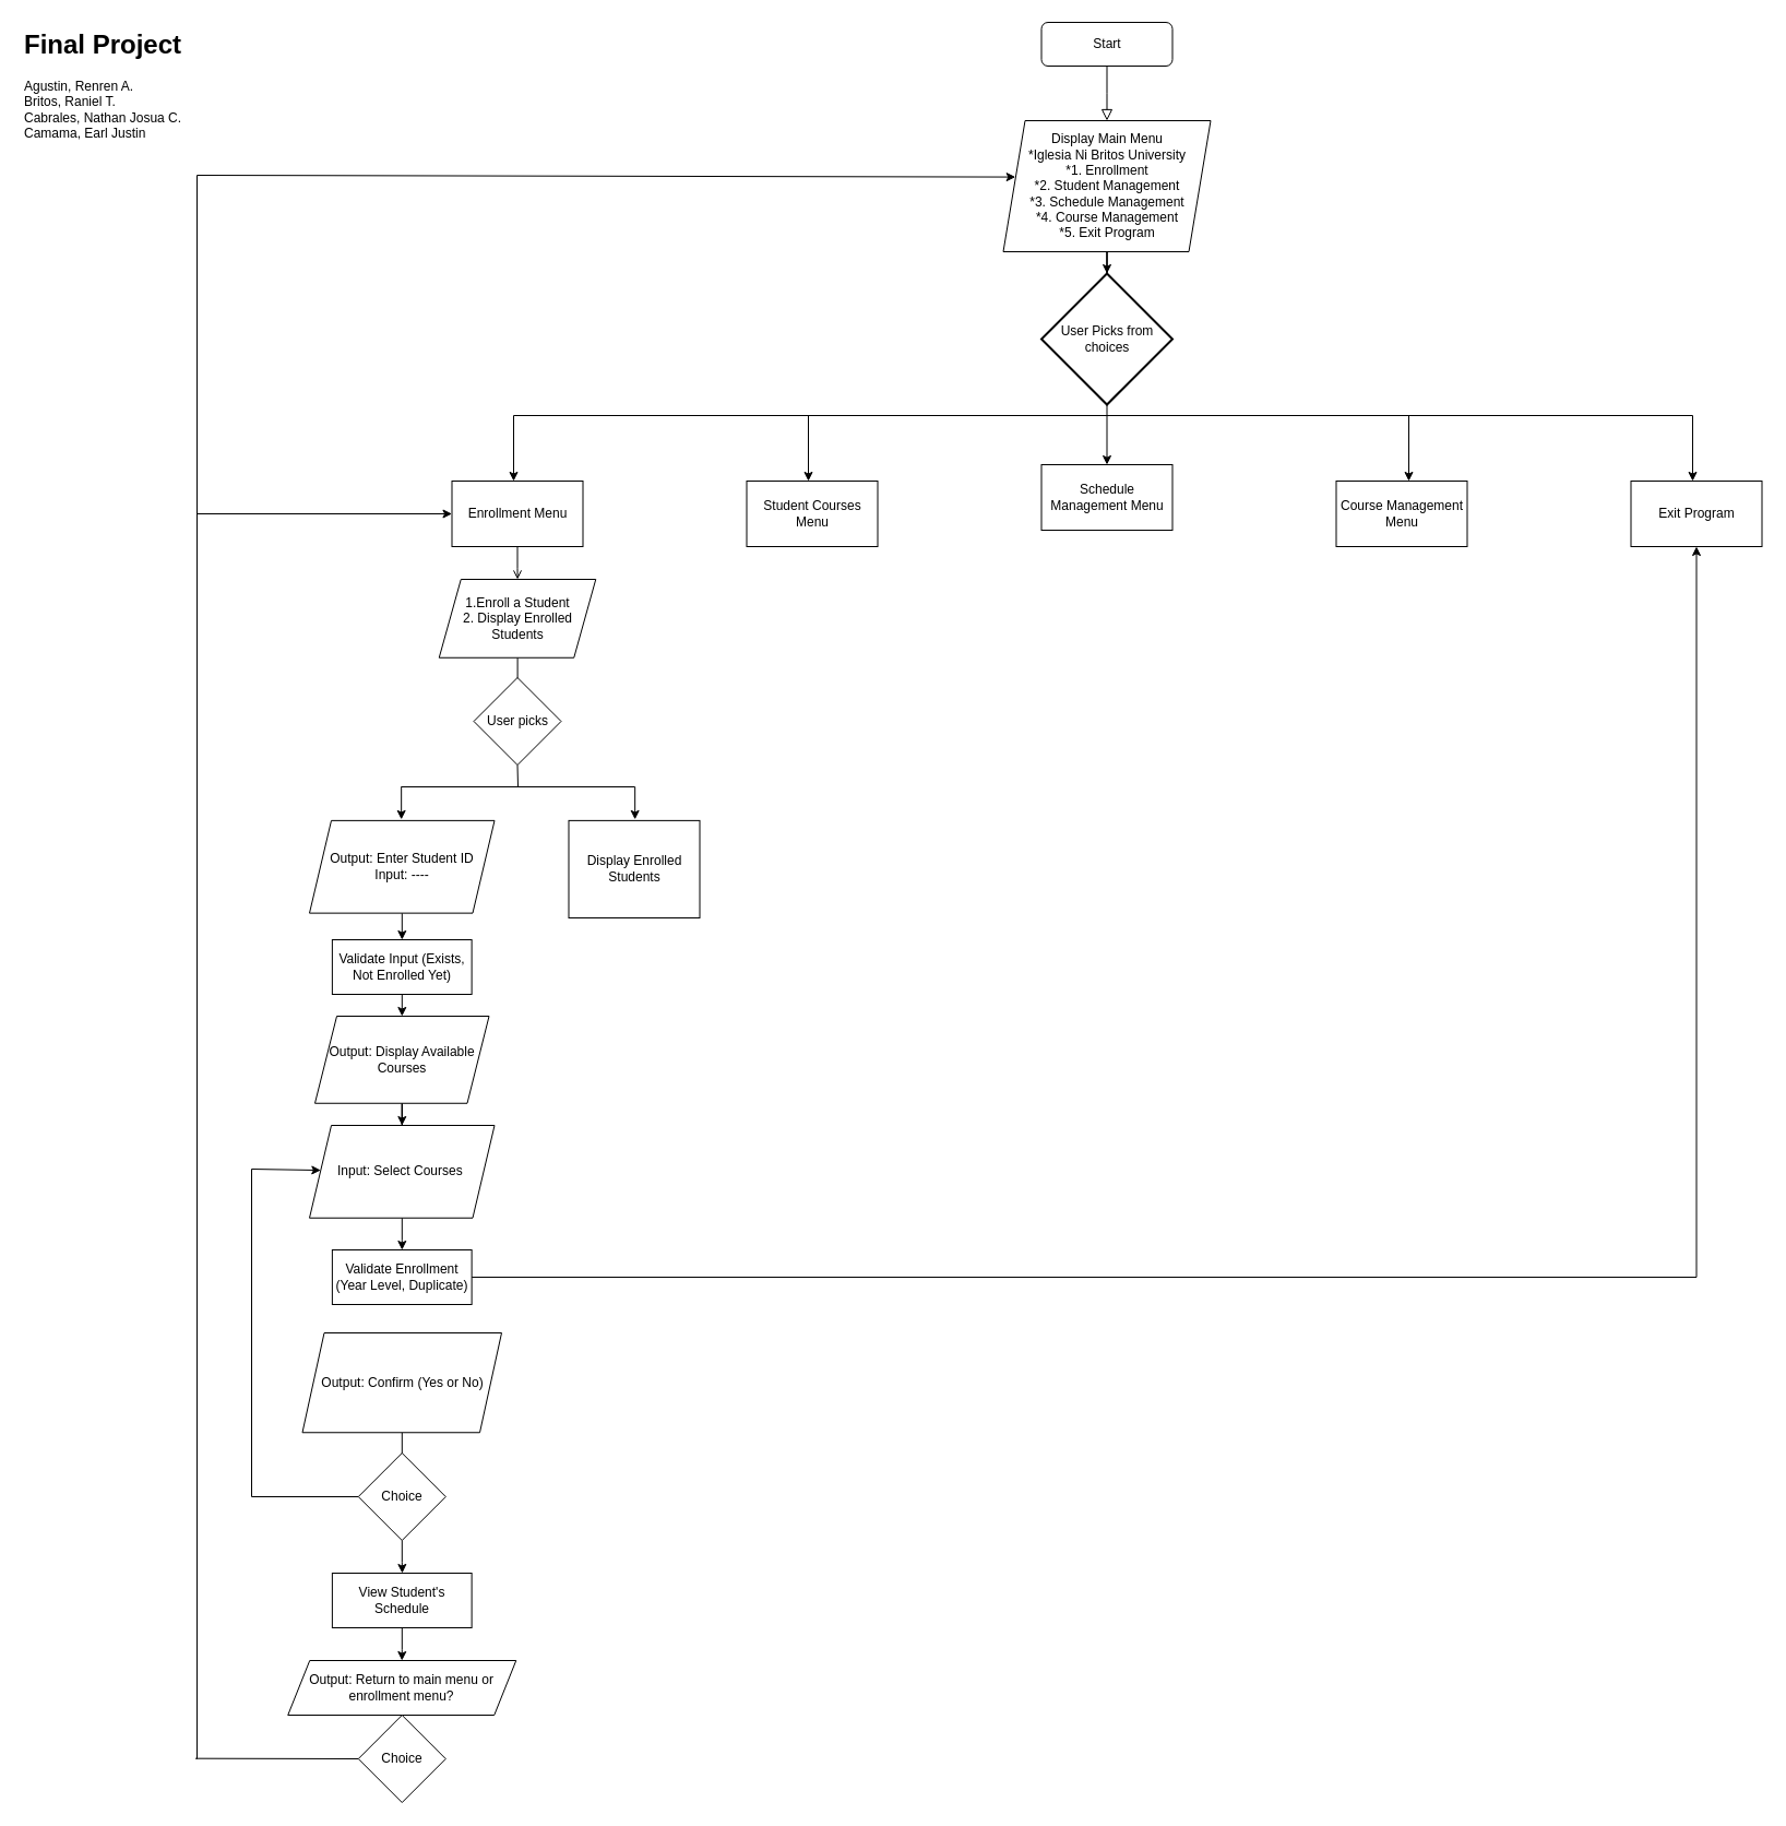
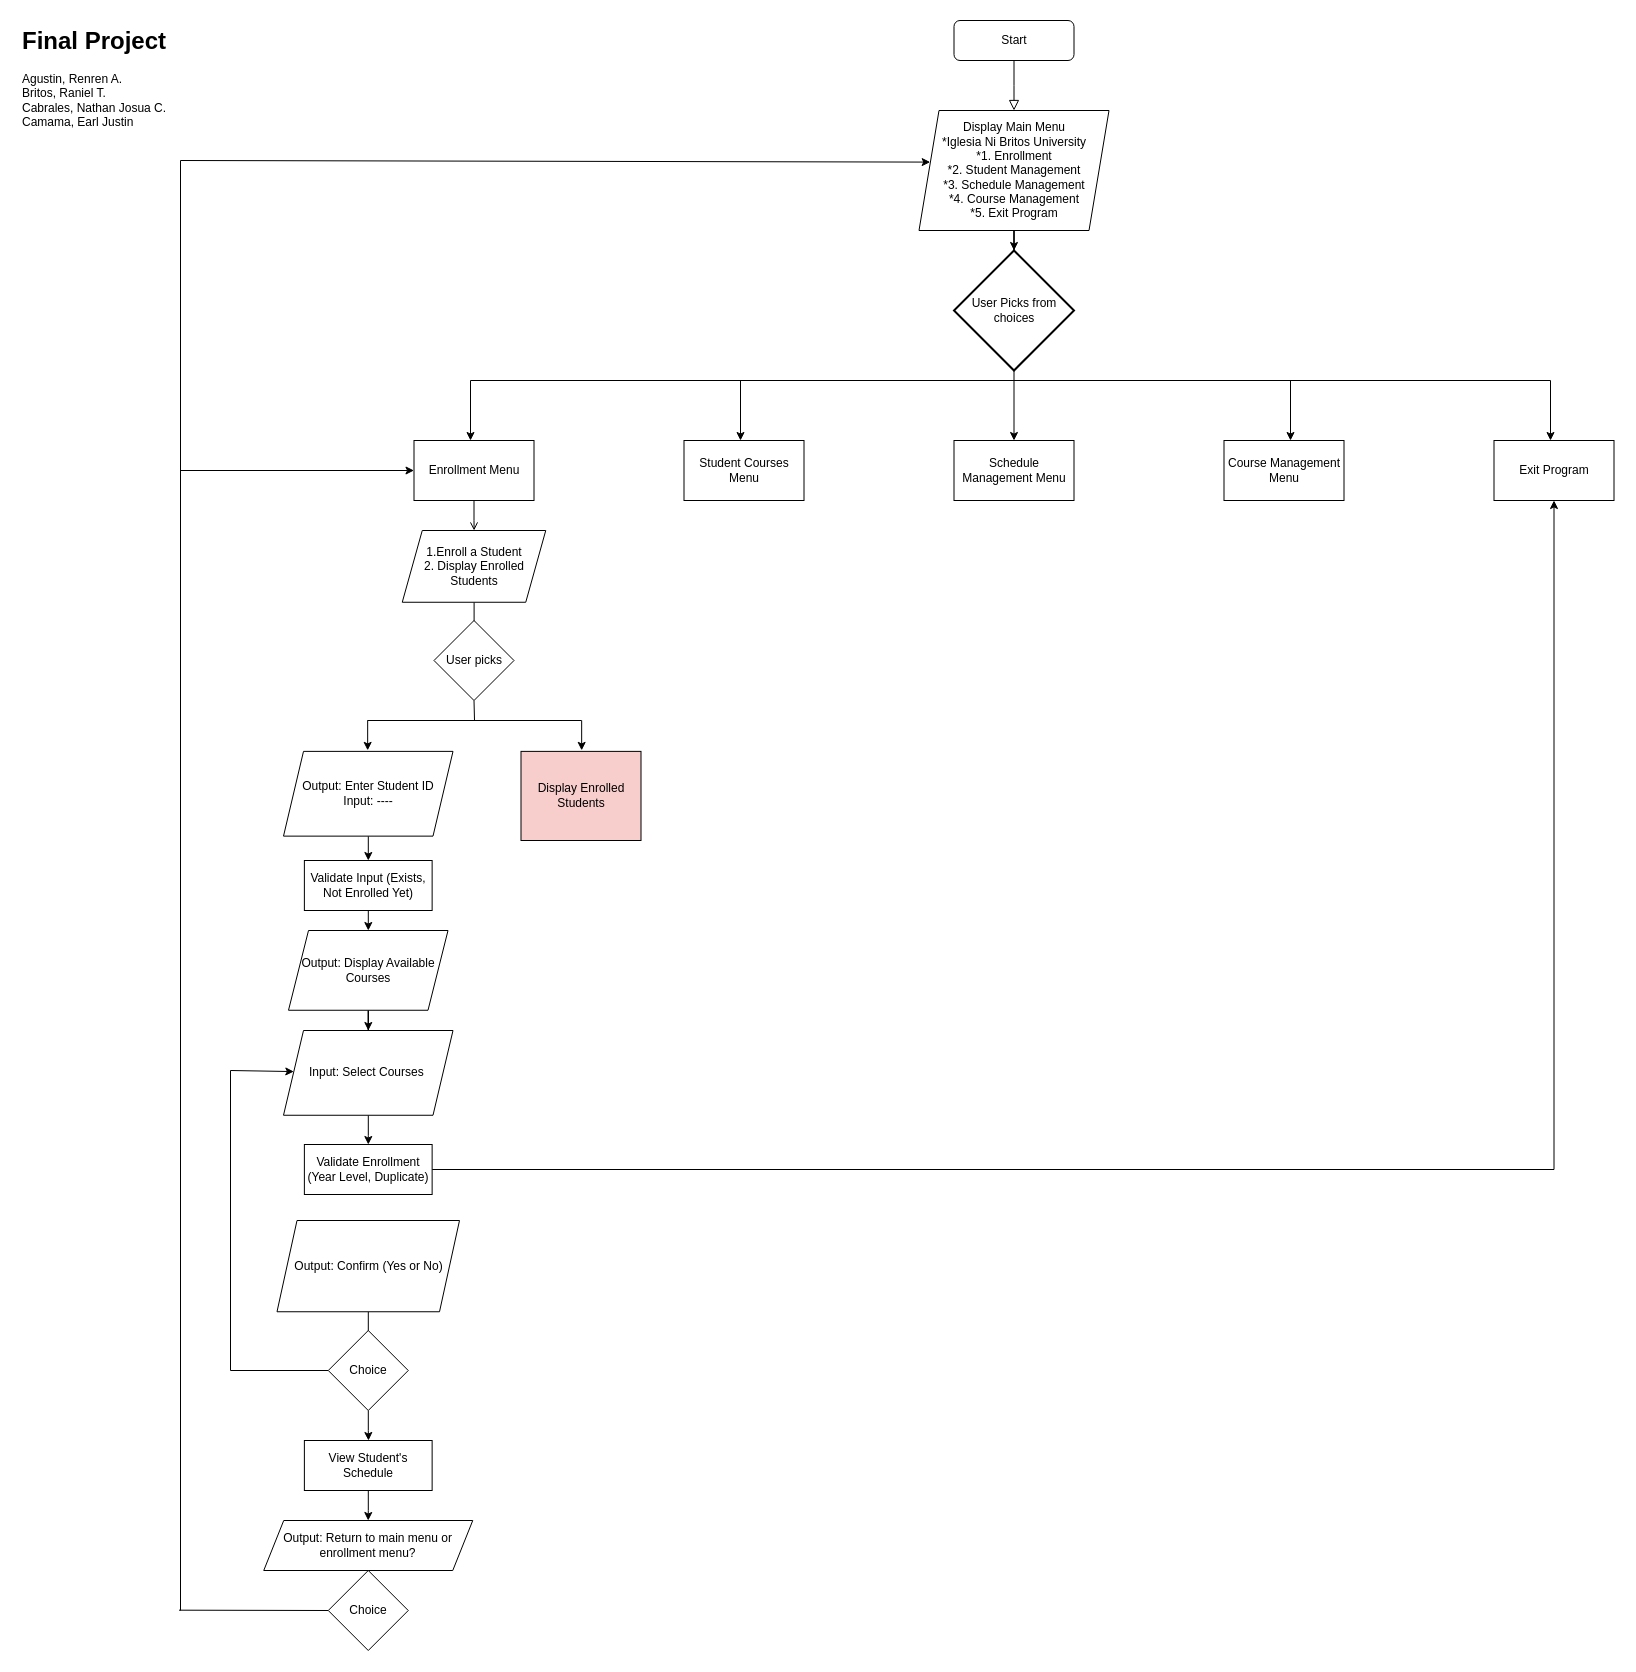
  <mxCell id="0" />
  <mxCell id="1" parent="0" />
  <mxCell id="2" value="" style="rounded=0;html=1;jettySize=auto;orthogonalLoop=1;fontSize=11;endArrow=block;endFill=0;endSize=8;strokeWidth=1;shadow=0;labelBackgroundColor=none;edgeStyle=orthogonalEdgeStyle;" parent="1" source="3" edge="1"><mxGeometry relative="1" as="geometry"><mxPoint x="1013.5" y="110" as="targetPoint" /></mxGeometry></mxCell>
  <mxCell id="3" value="Start" style="rounded=1;whiteSpace=wrap;html=1;fontSize=12;glass=0;strokeWidth=1;shadow=0;" parent="1" vertex="1"><mxGeometry x="953.5" y="20" width="120" height="40" as="geometry" /></mxCell>
  <mxCell id="4" value="&lt;h1 style=&quot;margin-top: 0px;&quot;&gt;Final Project&lt;br&gt;&lt;/h1&gt;&lt;div&gt;Agustin, Renren A.&lt;/div&gt;&lt;div&gt;Britos, Raniel T.&lt;/div&gt;&lt;div&gt;&lt;span style=&quot;background-color: initial;&quot;&gt;Cabrales, Nathan Josua C.&lt;/span&gt;&lt;br&gt;&lt;/div&gt;&lt;div&gt;&lt;span style=&quot;background-color: initial;&quot;&gt;Camama, Earl Justin&lt;/span&gt;&lt;/div&gt;" style="text;html=1;whiteSpace=wrap;overflow=hidden;rounded=0;" vertex="1" parent="1"><mxGeometry x="20" y="20" width="180" height="120" as="geometry" /></mxCell>
  <mxCell id="5" value="User Picks from choices" style="strokeWidth=2;html=1;shape=mxgraph.flowchart.decision;whiteSpace=wrap;" vertex="1" parent="1"><mxGeometry x="953.5" y="250" width="120" height="120" as="geometry" /></mxCell>
  <mxCell id="6" value="Student Courses Menu" style="rounded=0;whiteSpace=wrap;html=1;" vertex="1" parent="1"><mxGeometry x="683.5" y="440" width="120" height="60" as="geometry" /></mxCell>
  <mxCell id="7" value="Course Management Menu" style="rounded=0;whiteSpace=wrap;html=1;" vertex="1" parent="1"><mxGeometry x="1223.5" y="440" width="120" height="60" as="geometry" /></mxCell>
- <mxCell id="8" value="Schedule Management Menu" style="rounded=0;whiteSpace=wrap;html=1;" vertex="1" parent="1"><mxGeometry x="953.5" y="425" width="120" height="60" as="geometry" /></mxCell>
+ <mxCell id="8" value="Schedule Management Menu" style="rounded=0;whiteSpace=wrap;html=1;" vertex="1" parent="1"><mxGeometry x="953.5" y="440" width="120" height="60" as="geometry" /></mxCell>
  <mxCell id="9" value="" style="edgeStyle=orthogonalEdgeStyle;rounded=0;orthogonalLoop=1;jettySize=auto;html=1;endArrow=open;" edge="1" parent="1" source="10" target="21"><mxGeometry relative="1" as="geometry" /></mxCell>
  <mxCell id="10" value="Enrollment Menu" style="rounded=0;whiteSpace=wrap;html=1;" vertex="1" parent="1"><mxGeometry x="413.5" y="440" width="120" height="60" as="geometry" /></mxCell>
  <mxCell id="11" value="Exit Program" style="rounded=0;whiteSpace=wrap;html=1;" vertex="1" parent="1"><mxGeometry x="1493.5" y="440" width="120" height="60" as="geometry" /></mxCell>
  <mxCell id="12" value="" style="endArrow=classic;html=1;rounded=0;exitX=0.5;exitY=1;exitDx=0;exitDy=0;exitPerimeter=0;entryX=0.5;entryY=0;entryDx=0;entryDy=0;" edge="1" parent="1" source="5" target="8"><mxGeometry width="50" height="50" relative="1" as="geometry"><mxPoint x="1003.5" y="410" as="sourcePoint" /><mxPoint x="1053.5" y="360" as="targetPoint" /></mxGeometry></mxCell>
  <mxCell id="13" value="" style="endArrow=none;html=1;rounded=0;" edge="1" parent="1"><mxGeometry width="50" height="50" relative="1" as="geometry"><mxPoint x="470" y="380" as="sourcePoint" /><mxPoint x="1550" y="380" as="targetPoint" /></mxGeometry></mxCell>
  <mxCell id="14" value="" style="endArrow=classic;html=1;rounded=0;entryX=0.5;entryY=0;entryDx=0;entryDy=0;" edge="1" parent="1"><mxGeometry width="50" height="50" relative="1" as="geometry"><mxPoint x="470" y="380" as="sourcePoint" /><mxPoint x="470" y="440" as="targetPoint" /></mxGeometry></mxCell>
  <mxCell id="15" value="" style="endArrow=classic;html=1;rounded=0;entryX=0.5;entryY=0;entryDx=0;entryDy=0;" edge="1" parent="1"><mxGeometry width="50" height="50" relative="1" as="geometry"><mxPoint x="740" y="380" as="sourcePoint" /><mxPoint x="740" y="440" as="targetPoint" /></mxGeometry></mxCell>
  <mxCell id="16" value="" style="endArrow=classic;html=1;rounded=0;entryX=0.5;entryY=0;entryDx=0;entryDy=0;" edge="1" parent="1"><mxGeometry width="50" height="50" relative="1" as="geometry"><mxPoint x="1290" y="380" as="sourcePoint" /><mxPoint x="1290" y="440" as="targetPoint" /></mxGeometry></mxCell>
  <mxCell id="17" value="" style="endArrow=classic;html=1;rounded=0;entryX=0.5;entryY=0;entryDx=0;entryDy=0;" edge="1" parent="1"><mxGeometry width="50" height="50" relative="1" as="geometry"><mxPoint x="1550" y="380" as="sourcePoint" /><mxPoint x="1550" y="440" as="targetPoint" /></mxGeometry></mxCell>
  <mxCell id="18" value="" style="edgeStyle=orthogonalEdgeStyle;rounded=0;orthogonalLoop=1;jettySize=auto;html=1;" edge="1" parent="1" source="19" target="5"><mxGeometry relative="1" as="geometry" /></mxCell>
  <mxCell id="19" value="Display Main Menu&lt;div&gt;*Iglesia Ni Britos University&lt;/div&gt;&lt;div&gt;*1. Enrollment&lt;br&gt;*2. Student Management&lt;br&gt;*3. Schedule Management&lt;br&gt;*4. Course Management&lt;br&gt;*5. Exit Program&lt;/div&gt;" style="shape=parallelogram;perimeter=parallelogramPerimeter;whiteSpace=wrap;html=1;fixedSize=1;" vertex="1" parent="1"><mxGeometry x="918.5" y="110" width="190" height="120" as="geometry" /></mxCell>
  <mxCell id="20" value="" style="edgeStyle=orthogonalEdgeStyle;rounded=0;orthogonalLoop=1;jettySize=auto;html=1;" edge="1" parent="1" source="21" target="22"><mxGeometry relative="1" as="geometry" /></mxCell>
  <mxCell id="21" value="1.Enroll a Student&lt;div&gt;2. Display Enrolled Students&lt;/div&gt;" style="shape=parallelogram;perimeter=parallelogramPerimeter;whiteSpace=wrap;html=1;fixedSize=1;" vertex="1" parent="1"><mxGeometry x="401.75" y="530" width="143.5" height="71.75" as="geometry" /></mxCell>
  <mxCell id="22" value="User picks" style="rhombus;whiteSpace=wrap;html=1;" vertex="1" parent="1"><mxGeometry x="433.5" y="620" width="80" height="80" as="geometry" /></mxCell>
  <mxCell id="23" value="" style="edgeStyle=orthogonalEdgeStyle;rounded=0;orthogonalLoop=1;jettySize=auto;html=1;" edge="1" parent="1" source="24" target="31"><mxGeometry relative="1" as="geometry" /></mxCell>
  <mxCell id="24" value="&lt;div style=&quot;&quot;&gt;&lt;span style=&quot;background-color: initial;&quot;&gt;Output: Enter Student ID&lt;/span&gt;&lt;/div&gt;&lt;div style=&quot;&quot;&gt;Input: ----&lt;/div&gt;" style="shape=parallelogram;perimeter=parallelogramPerimeter;whiteSpace=wrap;html=1;fixedSize=1;align=center;" vertex="1" parent="1"><mxGeometry x="283" y="750.88" width="169.5" height="84.75" as="geometry" /></mxCell>
- <mxCell id="25" value="Display Enrolled Students" style="rounded=0;whiteSpace=wrap;html=1;" vertex="1" parent="1"><mxGeometry x="520.5" y="750.88" width="120" height="89.12" as="geometry" /></mxCell>
+ <mxCell id="25" value="Display Enrolled Students" style="rounded=0;whiteSpace=wrap;html=1;fillColor=#f8cecc;" vertex="1" parent="1"><mxGeometry x="520.5" y="750.88" width="120" height="89.12" as="geometry" /></mxCell>
  <mxCell id="26" value="" style="endArrow=none;html=1;rounded=0;" edge="1" parent="1"><mxGeometry width="50" height="50" relative="1" as="geometry"><mxPoint x="367" y="720" as="sourcePoint" /><mxPoint x="581" y="720" as="targetPoint" /></mxGeometry></mxCell>
  <mxCell id="27" value="" style="endArrow=classic;html=1;rounded=0;" edge="1" parent="1"><mxGeometry width="50" height="50" relative="1" as="geometry"><mxPoint x="581.17" y="719.88" as="sourcePoint" /><mxPoint x="581.17" y="749.88" as="targetPoint" /></mxGeometry></mxCell>
  <mxCell id="28" value="" style="endArrow=classic;html=1;rounded=0;" edge="1" parent="1"><mxGeometry width="50" height="50" relative="1" as="geometry"><mxPoint x="367.17" y="719.88" as="sourcePoint" /><mxPoint x="367.17" y="749.88" as="targetPoint" /></mxGeometry></mxCell>
  <mxCell id="29" value="" style="endArrow=none;html=1;rounded=0;entryX=0.5;entryY=1;entryDx=0;entryDy=0;" edge="1" parent="1" target="22"><mxGeometry width="50" height="50" relative="1" as="geometry"><mxPoint x="474" y="720" as="sourcePoint" /><mxPoint x="630" y="750" as="targetPoint" /></mxGeometry></mxCell>
  <mxCell id="30" value="" style="edgeStyle=orthogonalEdgeStyle;rounded=0;orthogonalLoop=1;jettySize=auto;html=1;" edge="1" parent="1" source="31"><mxGeometry relative="1" as="geometry"><mxPoint x="367.774" y="930" as="targetPoint" /></mxGeometry></mxCell>
  <mxCell id="31" value="Validate Input (Exists, Not Enrolled Yet)" style="rounded=0;whiteSpace=wrap;html=1;" vertex="1" parent="1"><mxGeometry x="303.88" y="860" width="127.75" height="50" as="geometry" /></mxCell>
  <mxCell id="32" value="" style="edgeStyle=orthogonalEdgeStyle;rounded=0;orthogonalLoop=1;jettySize=auto;html=1;" edge="1" parent="1" source="33" target="35"><mxGeometry relative="1" as="geometry" /></mxCell>
  <mxCell id="33" value="Output: Display Available Courses" style="shape=parallelogram;perimeter=parallelogramPerimeter;whiteSpace=wrap;html=1;fixedSize=1;" vertex="1" parent="1"><mxGeometry x="288" y="930" width="159.5" height="79.75" as="geometry" /></mxCell>
  <mxCell id="34" value="" style="edgeStyle=orthogonalEdgeStyle;rounded=0;orthogonalLoop=1;jettySize=auto;html=1;" edge="1" parent="1" source="35" target="37"><mxGeometry relative="1" as="geometry" /></mxCell>
  <mxCell id="35" value="Input: Select Courses&amp;nbsp;" style="shape=parallelogram;perimeter=parallelogramPerimeter;whiteSpace=wrap;html=1;fixedSize=1;" vertex="1" parent="1"><mxGeometry x="283.01" y="1030" width="169.5" height="84.75" as="geometry" /></mxCell>
  <mxCell id="36" value="" style="edgeStyle=orthogonalEdgeStyle;rounded=0;orthogonalLoop=1;jettySize=auto;html=1;" edge="1" parent="1" source="37" target="11"><mxGeometry relative="1" as="geometry" /></mxCell>
  <mxCell id="37" value="Validate Enrollment (Year Level, Duplicate)" style="rounded=0;whiteSpace=wrap;html=1;" vertex="1" parent="1"><mxGeometry x="303.88" y="1144" width="127.75" height="50" as="geometry" /></mxCell>
  <mxCell id="38" value="" style="edgeStyle=orthogonalEdgeStyle;rounded=0;orthogonalLoop=1;jettySize=auto;html=1;" edge="1" parent="1" source="39" target="41"><mxGeometry relative="1" as="geometry" /></mxCell>
  <mxCell id="39" value="Output: Confirm (Yes or No)" style="shape=parallelogram;perimeter=parallelogramPerimeter;whiteSpace=wrap;html=1;fixedSize=1;" vertex="1" parent="1"><mxGeometry x="276.5" y="1220" width="182.5" height="91.25" as="geometry" /></mxCell>
  <mxCell id="40" value="" style="edgeStyle=orthogonalEdgeStyle;rounded=0;orthogonalLoop=1;jettySize=auto;html=1;" edge="1" parent="1" source="41"><mxGeometry relative="1" as="geometry"><mxPoint x="368" y="1440" as="targetPoint" /></mxGeometry></mxCell>
  <mxCell id="41" value="Choice" style="rhombus;whiteSpace=wrap;html=1;" vertex="1" parent="1"><mxGeometry x="327.75" y="1330" width="80" height="80" as="geometry" /></mxCell>
  <mxCell id="42" value="" style="endArrow=none;html=1;rounded=0;entryX=0;entryY=0.5;entryDx=0;entryDy=0;" edge="1" parent="1" target="41"><mxGeometry width="50" height="50" relative="1" as="geometry"><mxPoint x="230" y="1370" as="sourcePoint" /><mxPoint x="326.5" y="1370" as="targetPoint" /></mxGeometry></mxCell>
  <mxCell id="43" value="" style="endArrow=none;html=1;rounded=0;" edge="1" parent="1"><mxGeometry width="50" height="50" relative="1" as="geometry"><mxPoint x="230" y="1370" as="sourcePoint" /><mxPoint x="230" y="1070" as="targetPoint" /></mxGeometry></mxCell>
  <mxCell id="44" value="" style="endArrow=classic;html=1;rounded=0;" edge="1" parent="1" target="35"><mxGeometry width="50" height="50" relative="1" as="geometry"><mxPoint x="230" y="1070" as="sourcePoint" /><mxPoint x="460" y="1180" as="targetPoint" /></mxGeometry></mxCell>
  <mxCell id="45" value="" style="edgeStyle=orthogonalEdgeStyle;rounded=0;orthogonalLoop=1;jettySize=auto;html=1;" edge="1" parent="1" source="46" target="47"><mxGeometry relative="1" as="geometry" /></mxCell>
  <mxCell id="46" value="View Student's Schedule" style="rounded=0;whiteSpace=wrap;html=1;" vertex="1" parent="1"><mxGeometry x="303.88" y="1440" width="127.75" height="50" as="geometry" /></mxCell>
  <mxCell id="47" value="Output: Return to main menu or enrollment menu?" style="shape=parallelogram;perimeter=parallelogramPerimeter;whiteSpace=wrap;html=1;fixedSize=1;" vertex="1" parent="1"><mxGeometry x="263.24" y="1520" width="209.01" height="50" as="geometry" /></mxCell>
  <mxCell id="48" value="Choice" style="rhombus;whiteSpace=wrap;html=1;" vertex="1" parent="1"><mxGeometry x="327.76" y="1570" width="80" height="80" as="geometry" /></mxCell>
  <mxCell id="49" value="" style="endArrow=none;html=1;rounded=0;entryX=0;entryY=0.5;entryDx=0;entryDy=0;" edge="1" parent="1" target="48"><mxGeometry width="50" height="50" relative="1" as="geometry"><mxPoint x="178.5" y="1609.68" as="sourcePoint" /><mxPoint x="276.5" y="1609.68" as="targetPoint" /></mxGeometry></mxCell>
  <mxCell id="50" value="" style="endArrow=none;html=1;rounded=0;" edge="1" parent="1"><mxGeometry width="50" height="50" relative="1" as="geometry"><mxPoint x="180" y="1610" as="sourcePoint" /><mxPoint x="180" y="160" as="targetPoint" /></mxGeometry></mxCell>
  <mxCell id="51" value="" style="endArrow=classic;html=1;rounded=0;entryX=0.059;entryY=0.43;entryDx=0;entryDy=0;entryPerimeter=0;" edge="1" parent="1" target="19"><mxGeometry width="50" height="50" relative="1" as="geometry"><mxPoint x="180" y="160" as="sourcePoint" /><mxPoint x="480" y="160" as="targetPoint" /></mxGeometry></mxCell>
  <mxCell id="52" value="" style="endArrow=classic;html=1;rounded=0;entryX=0;entryY=0.5;entryDx=0;entryDy=0;" edge="1" parent="1" target="10"><mxGeometry width="50" height="50" relative="1" as="geometry"><mxPoint x="180" y="470" as="sourcePoint" /><mxPoint x="480" y="530" as="targetPoint" /></mxGeometry></mxCell>
